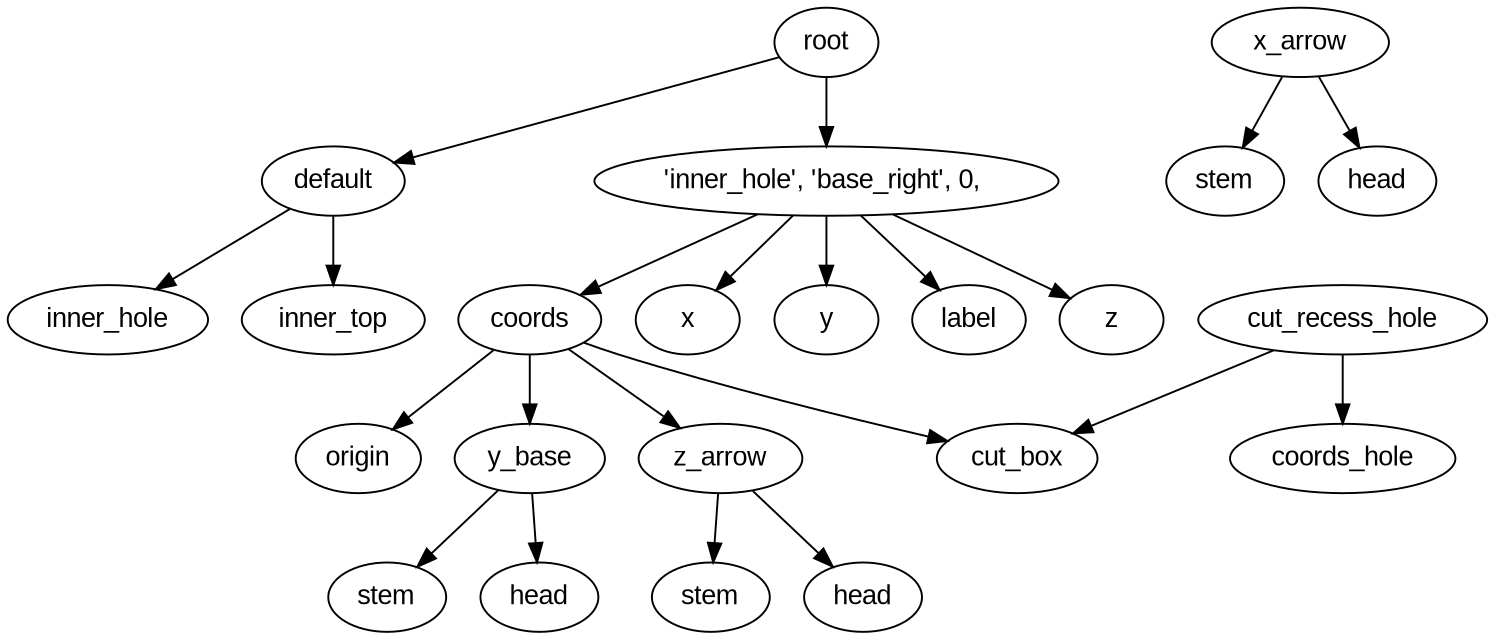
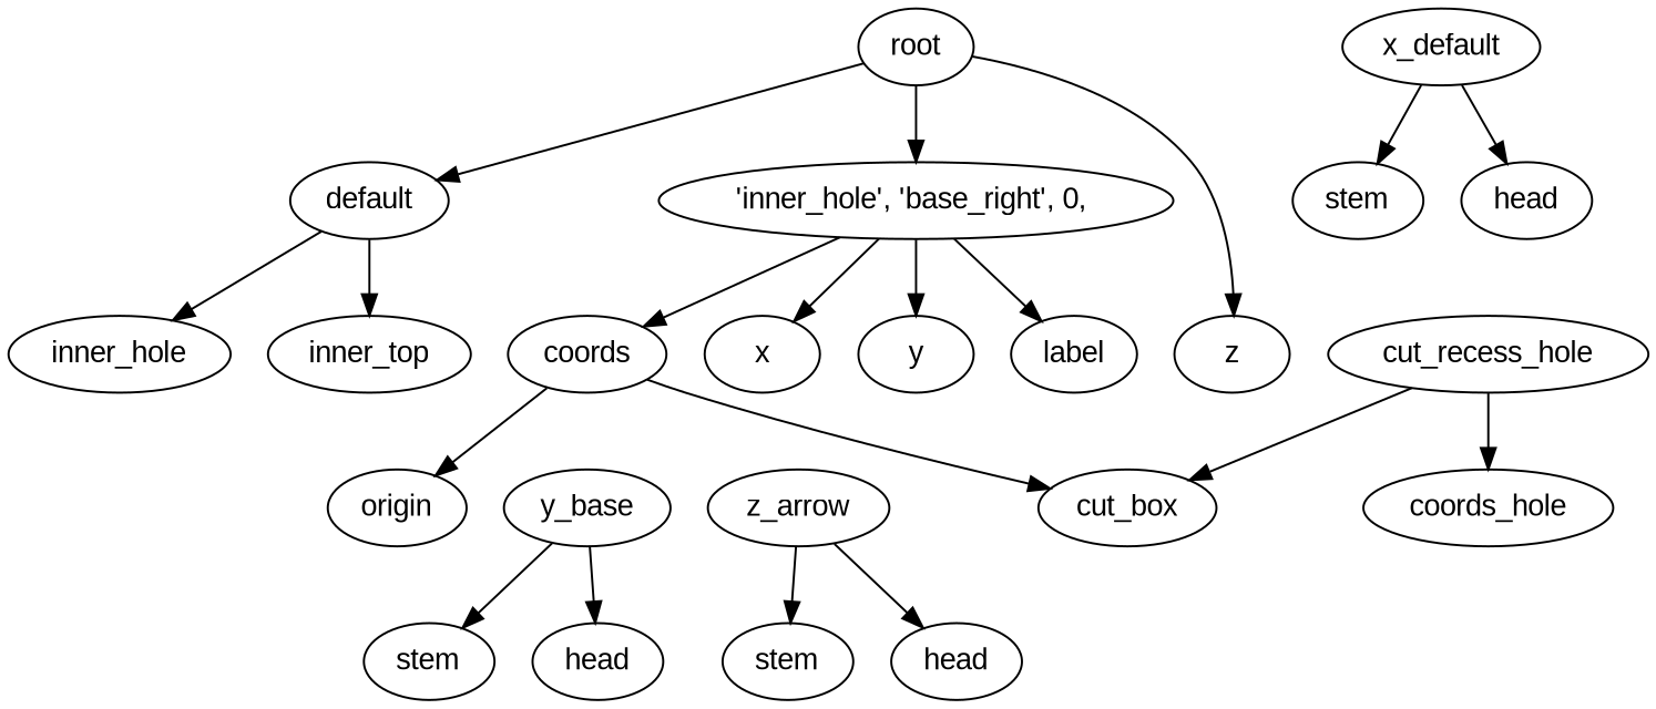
  digraph {
    fontname="Liberation Sans"
    node [fontname="Liberation Sans"]
    edge [fontname="Liberation Sans"]
    n1 [label=root]
    n2 [label=default]
    n3 [label="'inner_hole',\ 'base_right',\ 0,\ "]
    n4 [label=inner_hole]
    n5 [label=inner_top]
    n6 [label=coords]
    n7 [label=x]
    n8 [label=y]
    n9 [label=z]
    n10 [label=label]
    n11 [label=cut_recess_hole]
    n12 [label=coords_hole]
    n13 [label=cut_box]
    n14 [label=origin]
    n15 [label=y_base]
    n16 [label=z_arrow]
-   n17 [label=x_arrow]
+   n17 [label=x_default]
    n18 [label=stem]
    n19 [label=head]
    n20 [label=stem]
    n21 [label=head]
    n22 [label=stem]
    n23 [label=head]
    n1 -> n2
    n1 -> n3
    n2 -> n4
    n2 -> n5
    n3 -> n6
    n3 -> n7
    n3 -> n8
-   n3 -> n9
+   n1 -> n9
    n3 -> n10
    n6 -> n13
    n6 -> n14
-   n6 -> n15
-   n6 -> n16
    n11 -> n12
    n11 -> n13
    n15 -> n20
    n15 -> n21
    n16 -> n22
    n16 -> n23
    n17 -> n18
    n17 -> n19
  }
